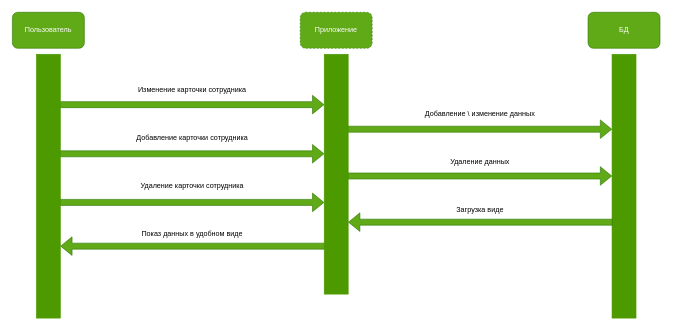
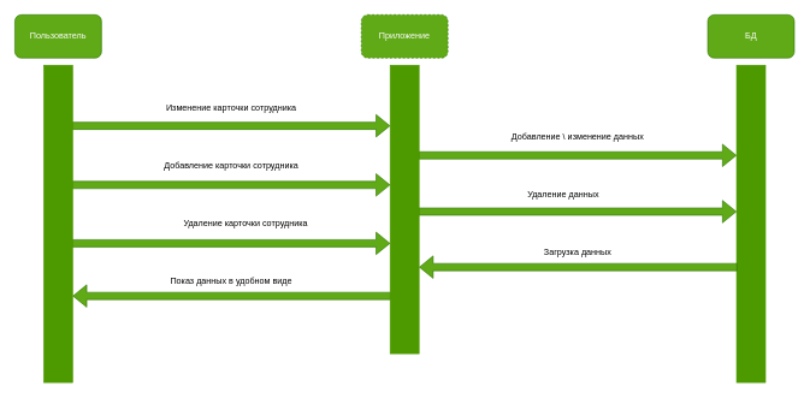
  <mxCell id="0" />
  <mxCell id="1" parent="0" />
  <mxCell id="2" value="" style="rounded=0;whiteSpace=wrap;html=1;fillColor=#4D9900;strokeColor=#4D9900;" vertex="1" parent="1"><mxGeometry x="1020" y="90" width="40" height="440" as="geometry" /></mxCell>
  <mxCell id="3" value="Пользователь" style="rounded=1;whiteSpace=wrap;html=1;fillColor=#60a917;strokeColor=#2D7600;fontColor=#ffffff;" vertex="1" parent="1"><mxGeometry x="20" y="20" width="120" height="60" as="geometry" /></mxCell>
  <mxCell id="4" value="Приложение" style="rounded=1;whiteSpace=wrap;html=1;fillColor=#60a917;strokeColor=#2D7600;fontColor=#ffffff;dashed=1;" vertex="1" parent="1"><mxGeometry x="500" y="20" width="120" height="60" as="geometry" /></mxCell>
  <mxCell id="5" value="БД" style="rounded=1;whiteSpace=wrap;html=1;fillColor=#60a917;strokeColor=#2D7600;fontColor=#ffffff;" vertex="1" parent="1"><mxGeometry x="980" y="20" width="120" height="60" as="geometry" /></mxCell>
  <mxCell id="6" value="" style="shape=flexArrow;endArrow=classic;html=1;rounded=0;entryX=0.025;entryY=0.105;entryDx=0;entryDy=0;entryPerimeter=0;fillColor=#60a917;strokeColor=#2D7600;" edge="1" parent="1"><mxGeometry width="50" height="50" relative="1" as="geometry"><mxPoint x="99" y="174" as="sourcePoint" /><mxPoint x="540" y="174" as="targetPoint" /><Array as="points" /></mxGeometry></mxCell>
  <mxCell id="7" value="" style="shape=flexArrow;endArrow=classic;html=1;rounded=0;entryX=0.025;entryY=0.105;entryDx=0;entryDy=0;entryPerimeter=0;fillColor=#60a917;strokeColor=#2D7600;" edge="1" parent="1"><mxGeometry width="50" height="50" relative="1" as="geometry"><mxPoint x="579" y="215" as="sourcePoint" /><mxPoint x="1020" y="215" as="targetPoint" /><Array as="points" /></mxGeometry></mxCell>
  <mxCell id="8" value="" style="shape=flexArrow;endArrow=classic;html=1;rounded=0;entryX=0.025;entryY=0.105;entryDx=0;entryDy=0;entryPerimeter=0;fillColor=#60a917;strokeColor=#2D7600;" edge="1" parent="1"><mxGeometry width="50" height="50" relative="1" as="geometry"><mxPoint x="99" y="256" as="sourcePoint" /><mxPoint x="540" y="256" as="targetPoint" /><Array as="points" /></mxGeometry></mxCell>
  <mxCell id="9" value="" style="shape=flexArrow;endArrow=classic;html=1;rounded=0;entryX=0.025;entryY=0.105;entryDx=0;entryDy=0;entryPerimeter=0;fillColor=#60a917;strokeColor=#2D7600;" edge="1" parent="1"><mxGeometry width="50" height="50" relative="1" as="geometry"><mxPoint x="99" y="337" as="sourcePoint" /><mxPoint x="540" y="337" as="targetPoint" /><Array as="points" /></mxGeometry></mxCell>
  <mxCell id="10" value="Изменение карточки сотрудника" style="text;html=1;align=center;verticalAlign=middle;whiteSpace=wrap;rounded=0;" vertex="1" parent="1"><mxGeometry x="140" y="130" width="360" height="40" as="geometry" /></mxCell>
  <mxCell id="11" value="Добавление карточки сотрудника" style="text;html=1;align=center;verticalAlign=middle;whiteSpace=wrap;rounded=0;" vertex="1" parent="1"><mxGeometry x="140" y="210" width="360" height="40" as="geometry" /></mxCell>
- <mxCell id="12" value="Удаление карточки сотрудника" style="text;html=1;align=center;verticalAlign=middle;whiteSpace=wrap;rounded=0;" vertex="1" parent="1"><mxGeometry x="140" y="290" width="360" height="40" as="geometry" /></mxCell>
+ <mxCell id="12" value="Удаление карточки сотрудника" style="text;html=1;align=center;verticalAlign=middle;whiteSpace=wrap;rounded=0;" vertex="1" parent="1"><mxGeometry x="160" y="290" width="360" height="40" as="geometry" /></mxCell>
  <mxCell id="13" value="" style="shape=flexArrow;endArrow=classic;html=1;rounded=0;entryX=0.025;entryY=0.105;entryDx=0;entryDy=0;entryPerimeter=0;fillColor=#60a917;strokeColor=#2D7600;" edge="1" parent="1"><mxGeometry width="50" height="50" relative="1" as="geometry"><mxPoint x="579" y="293" as="sourcePoint" /><mxPoint x="1020" y="293" as="targetPoint" /><Array as="points" /></mxGeometry></mxCell>
  <mxCell id="14" value="" style="rounded=0;whiteSpace=wrap;html=1;fillColor=#4D9900;strokeColor=#4D9900;" vertex="1" parent="1"><mxGeometry x="60" y="90" width="40" height="440" as="geometry" /></mxCell>
  <mxCell id="15" value="Добавление \ изменение данных" style="text;html=1;align=center;verticalAlign=middle;whiteSpace=wrap;rounded=0;" vertex="1" parent="1"><mxGeometry x="620" y="170" width="360" height="40" as="geometry" /></mxCell>
- <mxCell id="16" value="Удаление данных" style="text;html=1;align=center;verticalAlign=middle;whiteSpace=wrap;rounded=0;" vertex="1" parent="1"><mxGeometry x="620" y="250" width="360" height="40" as="geometry" /></mxCell>
+ <mxCell id="16" value="Удаление данных" style="text;html=1;align=center;verticalAlign=middle;whiteSpace=wrap;rounded=0;" vertex="1" parent="1"><mxGeometry x="600" y="250" width="360" height="40" as="geometry" /></mxCell>
  <mxCell id="17" value="Показ данных в удобном виде" style="text;html=1;align=center;verticalAlign=middle;whiteSpace=wrap;rounded=0;" vertex="1" parent="1"><mxGeometry x="140" y="370" width="360" height="40" as="geometry" /></mxCell>
  <mxCell id="18" value="" style="shape=flexArrow;endArrow=classic;html=1;rounded=0;entryX=0.025;entryY=0.105;entryDx=0;entryDy=0;entryPerimeter=0;fillColor=#60a917;strokeColor=#2D7600;" edge="1" parent="1"><mxGeometry width="50" height="50" relative="1" as="geometry"><mxPoint x="541" y="410" as="sourcePoint" /><mxPoint x="100" y="410" as="targetPoint" /><Array as="points" /></mxGeometry></mxCell>
  <mxCell id="19" value="" style="rounded=0;whiteSpace=wrap;html=1;fillColor=#4D9900;strokeColor=#4D9900;" vertex="1" parent="1"><mxGeometry x="540" y="90" width="40" height="400" as="geometry" /></mxCell>
  <mxCell id="20" value="" style="shape=flexArrow;endArrow=classic;html=1;rounded=0;entryX=0.025;entryY=0.105;entryDx=0;entryDy=0;entryPerimeter=0;fillColor=#60a917;strokeColor=#2D7600;" edge="1" parent="1"><mxGeometry width="50" height="50" relative="1" as="geometry"><mxPoint x="1021" y="370" as="sourcePoint" /><mxPoint x="580" y="370" as="targetPoint" /><Array as="points" /></mxGeometry></mxCell>
- <mxCell id="21" value="Загрузка виде" style="text;html=1;align=center;verticalAlign=middle;whiteSpace=wrap;rounded=0;" vertex="1" parent="1"><mxGeometry x="620" y="330" width="360" height="40" as="geometry" /></mxCell>
+ <mxCell id="21" value="Загрузка данных" style="text;html=1;align=center;verticalAlign=middle;whiteSpace=wrap;rounded=0;" vertex="1" parent="1"><mxGeometry x="620" y="330" width="360" height="40" as="geometry" /></mxCell>
